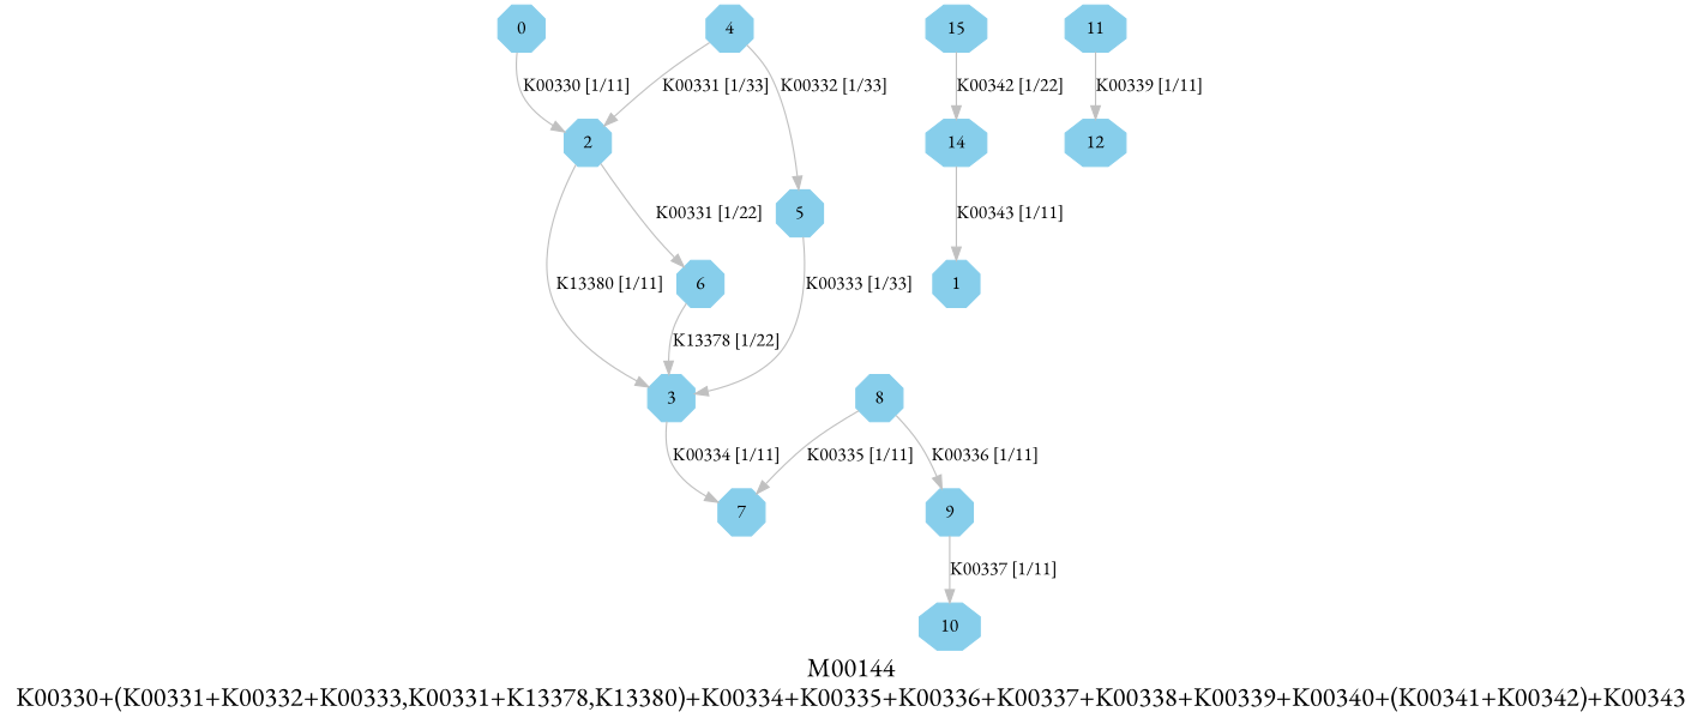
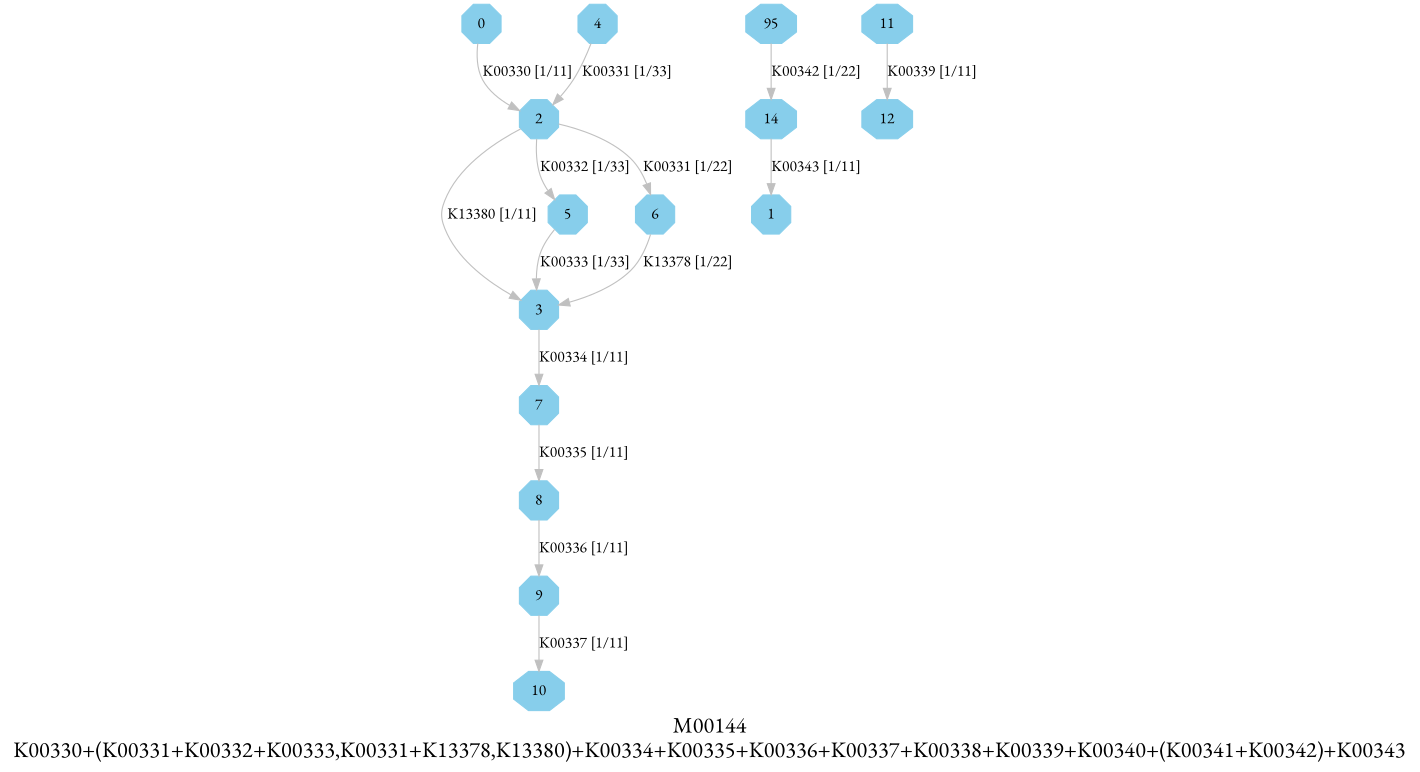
  digraph {
    fontname="EB Garamond"
    fontsize=20
    label="M00144\nK00330+(K00331+K00332+K00333,K00331+K13378,K13380)+K00334+K00335+K00336+K00337+K00338+K00339+K00340+(K00341+K00342)+K00343"
    node [color=skyblue fontname="EB Garamond" shape=octagon style=filled]
    edge [color=grey fontname="EB Garamond"]
    0 [height=.3 width=.3]
    1 [height=.3 width=.3]
    2 [height=.3 width=.3]
    3 [height=.3 width=.3]
    4 [height=.3 width=.3]
    5 [height=.3 width=.3]
    6 [height=.3 width=.3]
    7 [height=.3 width=.3]
    8 [height=.3 width=.3]
    9 [height=.3 width=.3]
    10 [height=.3 width=.3]
    11 [height=.3 width=.3]
    12 [height=.3 width=.3]
    14 [height=.3 width=.3]
-   15 [height=.3 width=.3]
+   15 [height=.3 width=.3 label=95]
    subgraph sub_1 {
      0
      1
      2
      3
      4
      5
      6
      7
      8
      9
      10
      11
      12
      14
      15
    }
    0 -> 2 [label="K00330 [1/11]"]
    2 -> 3 [label="K13380 [1/11]"]
    2 -> 6 [label="K00331 [1/22]"]
    3 -> 7 [label="K00334 [1/11]"]
    4 -> 2 [label="K00331 [1/33]"]
-   4 -> 5 [label="K00332 [1/33]"]
+   2 -> 5 [label="K00332 [1/33]"]
    5 -> 3 [label="K00333 [1/33]"]
    6 -> 3 [label="K13378 [1/22]"]
-   8 -> 7 [label="K00335 [1/11]"]
+   7 -> 8 [label="K00335 [1/11]"]
    8 -> 9 [label="K00336 [1/11]"]
    9 -> 10 [label="K00337 [1/11]"]
    11 -> 12 [label="K00339 [1/11]"]
    14 -> 1 [label="K00343 [1/11]"]
    15 -> 14 [label="K00342 [1/22]"]
  }
